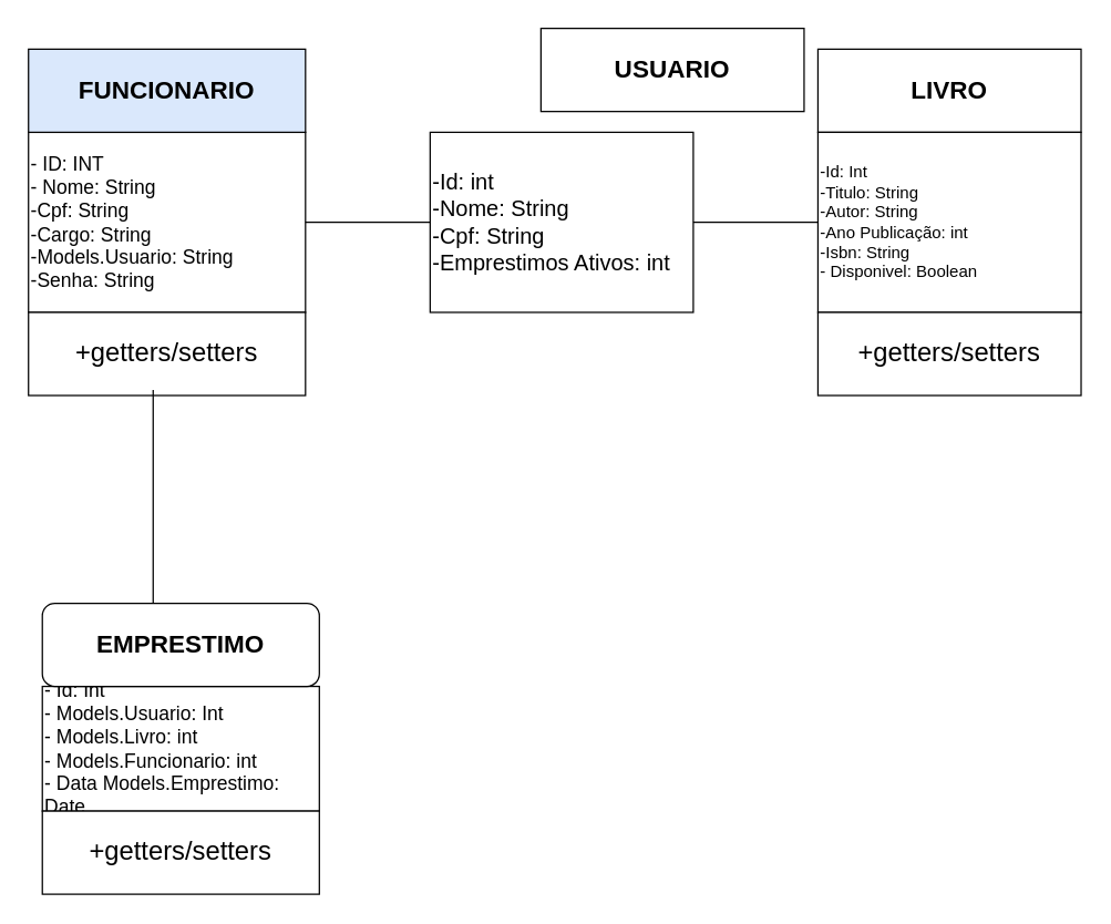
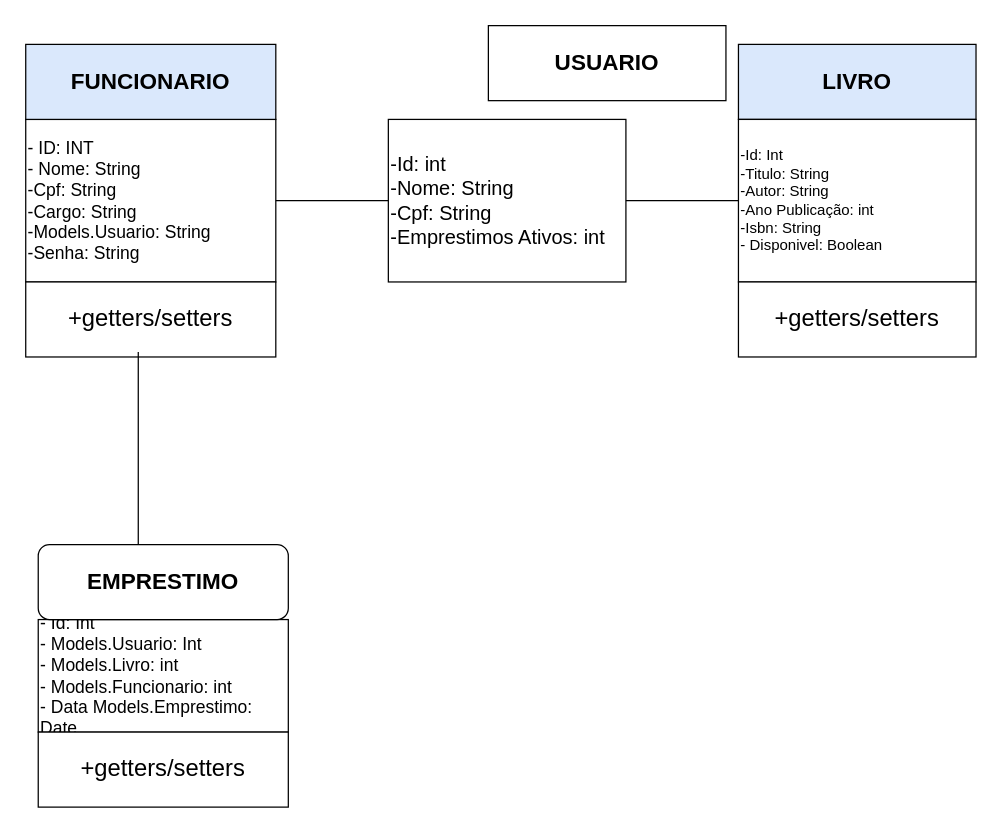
  <mxCell id="0" />
  <mxCell id="1" parent="0" />
  <mxCell id="2" value="&lt;font style=&quot;font-size: 14px;&quot;&gt;- ID: INT&lt;/font&gt;&lt;div&gt;&lt;font style=&quot;font-size: 14px;&quot;&gt;- Nome: String&lt;/font&gt;&lt;/div&gt;&lt;div&gt;&lt;font style=&quot;font-size: 14px;&quot;&gt;-Cpf: String&lt;/font&gt;&lt;/div&gt;&lt;div&gt;&lt;font style=&quot;font-size: 14px;&quot;&gt;-Cargo: String&lt;/font&gt;&lt;/div&gt;&lt;div&gt;&lt;font style=&quot;font-size: 14px;&quot;&gt;-Models.Usuario: String&lt;/font&gt;&lt;/div&gt;&lt;div&gt;&lt;font style=&quot;font-size: 14px;&quot;&gt;-Senha: String&lt;/font&gt;&lt;/div&gt;" style="rounded=0;whiteSpace=wrap;html=1;align=left;" vertex="1" parent="1"><mxGeometry x="20" y="95" width="200" height="130" as="geometry" /></mxCell>
  <mxCell id="3" value="&lt;h2&gt;FUNCIONARIO&lt;/h2&gt;" style="rounded=0;whiteSpace=wrap;html=1;fillColor=#dae8fc;" vertex="1" parent="1"><mxGeometry x="20" y="35" width="200" height="60" as="geometry" /></mxCell>
  <mxCell id="4" value="&lt;font style=&quot;font-size: 19px;&quot;&gt;+getters/setters&lt;/font&gt;" style="rounded=0;whiteSpace=wrap;html=1;" vertex="1" parent="1"><mxGeometry x="20" y="225" width="200" height="60" as="geometry" /></mxCell>
  <mxCell id="5" value="&lt;h2&gt;USUARIO&lt;/h2&gt;" style="rounded=0;whiteSpace=wrap;html=1;" vertex="1" parent="1"><mxGeometry x="390" y="20" width="190" height="60" as="geometry" /></mxCell>
  <mxCell id="6" value="&lt;font style=&quot;font-size: 16px;&quot;&gt;-Id: int&lt;/font&gt;&lt;div&gt;&lt;font style=&quot;font-size: 16px;&quot;&gt;-Nome: String&lt;/font&gt;&lt;/div&gt;&lt;div&gt;&lt;font style=&quot;font-size: 16px;&quot;&gt;-Cpf: String&lt;/font&gt;&lt;/div&gt;&lt;div&gt;&lt;font style=&quot;font-size: 16px;&quot;&gt;-Emprestimos Ativos: int&lt;/font&gt;&lt;/div&gt;" style="rounded=0;whiteSpace=wrap;html=1;align=left;" vertex="1" parent="1"><mxGeometry x="310" y="95" width="190" height="130" as="geometry" /></mxCell>
- <mxCell id="7" value="&lt;h2&gt;LIVRO&lt;/h2&gt;" style="rounded=0;whiteSpace=wrap;html=1;" vertex="1" parent="1"><mxGeometry x="590" y="35" width="190" height="60" as="geometry" /></mxCell>
+ <mxCell id="7" value="&lt;h2&gt;LIVRO&lt;/h2&gt;" style="rounded=0;whiteSpace=wrap;html=1;fillColor=#dae8fc;" vertex="1" parent="1"><mxGeometry x="590" y="35" width="190" height="60" as="geometry" /></mxCell>
  <mxCell id="8" value="-Id: Int&lt;div&gt;-Titulo: String&lt;/div&gt;&lt;div&gt;-Autor: String&lt;/div&gt;&lt;div&gt;-Ano Publicação: int&lt;/div&gt;&lt;div&gt;-Isbn: String&lt;/div&gt;&lt;div&gt;- Disponivel: Boolean&lt;/div&gt;" style="rounded=0;whiteSpace=wrap;html=1;align=left;" vertex="1" parent="1"><mxGeometry x="590" y="95" width="190" height="130" as="geometry" /></mxCell>
  <mxCell id="9" value="&lt;font style=&quot;font-size: 19px;&quot;&gt;+getters/setters&lt;/font&gt;" style="rounded=0;whiteSpace=wrap;html=1;" vertex="1" parent="1"><mxGeometry x="590" y="225" width="190" height="60" as="geometry" /></mxCell>
  <mxCell id="10" value="&lt;font style=&quot;font-size: 14px;&quot;&gt;- Id: Int&lt;/font&gt;&lt;div&gt;&lt;font style=&quot;font-size: 14px;&quot;&gt;- Models.Usuario: Int&lt;/font&gt;&lt;/div&gt;&lt;div&gt;&lt;font style=&quot;font-size: 14px;&quot;&gt;- Models.Livro: int&lt;/font&gt;&lt;/div&gt;&lt;div&gt;&lt;font style=&quot;font-size: 14px;&quot;&gt;- Models.Funcionario: int&lt;/font&gt;&lt;/div&gt;&lt;div&gt;&lt;font style=&quot;font-size: 14px;&quot;&gt;- Data Models.Emprestimo: Date&amp;nbsp;&lt;/font&gt;&lt;/div&gt;" style="rounded=0;whiteSpace=wrap;html=1;align=left;" vertex="1" parent="1"><mxGeometry x="30" y="495" width="200" height="90" as="geometry" /></mxCell>
  <mxCell id="11" value="&lt;h2&gt;EMPRESTIMO&lt;/h2&gt;" style="whiteSpace=wrap;html=1;rounded=1;" vertex="1" parent="1"><mxGeometry x="30" y="435" width="200" height="60" as="geometry" /></mxCell>
  <mxCell id="12" value="&lt;font style=&quot;font-size: 19px;&quot;&gt;+getters/setters&lt;/font&gt;" style="rounded=0;whiteSpace=wrap;html=1;" vertex="1" parent="1"><mxGeometry x="30" y="585" width="200" height="60" as="geometry" /></mxCell>
  <mxCell id="13" value="" style="endArrow=none;html=1;rounded=0;exitX=1;exitY=0.5;exitDx=0;exitDy=0;entryX=0;entryY=0.5;entryDx=0;entryDy=0;" edge="1" parent="1" source="2" target="6"><mxGeometry width="50" height="50" relative="1" as="geometry"><mxPoint x="370" y="385" as="sourcePoint" /><mxPoint x="420" y="335" as="targetPoint" /></mxGeometry></mxCell>
  <mxCell id="14" value="" style="endArrow=none;html=1;rounded=0;entryX=0;entryY=0.5;entryDx=0;entryDy=0;exitX=1;exitY=0.5;exitDx=0;exitDy=0;" edge="1" parent="1" source="6" target="8"><mxGeometry width="50" height="50" relative="1" as="geometry"><mxPoint x="370" y="385" as="sourcePoint" /><mxPoint x="420" y="335" as="targetPoint" /></mxGeometry></mxCell>
  <mxCell id="15" value="" style="endArrow=none;html=1;rounded=0;entryX=0.45;entryY=0.933;entryDx=0;entryDy=0;entryPerimeter=0;exitX=0.4;exitY=0;exitDx=0;exitDy=0;exitPerimeter=0;" edge="1" parent="1" source="11" target="4"><mxGeometry width="50" height="50" relative="1" as="geometry"><mxPoint x="370" y="385" as="sourcePoint" /><mxPoint x="420" y="335" as="targetPoint" /></mxGeometry></mxCell>
